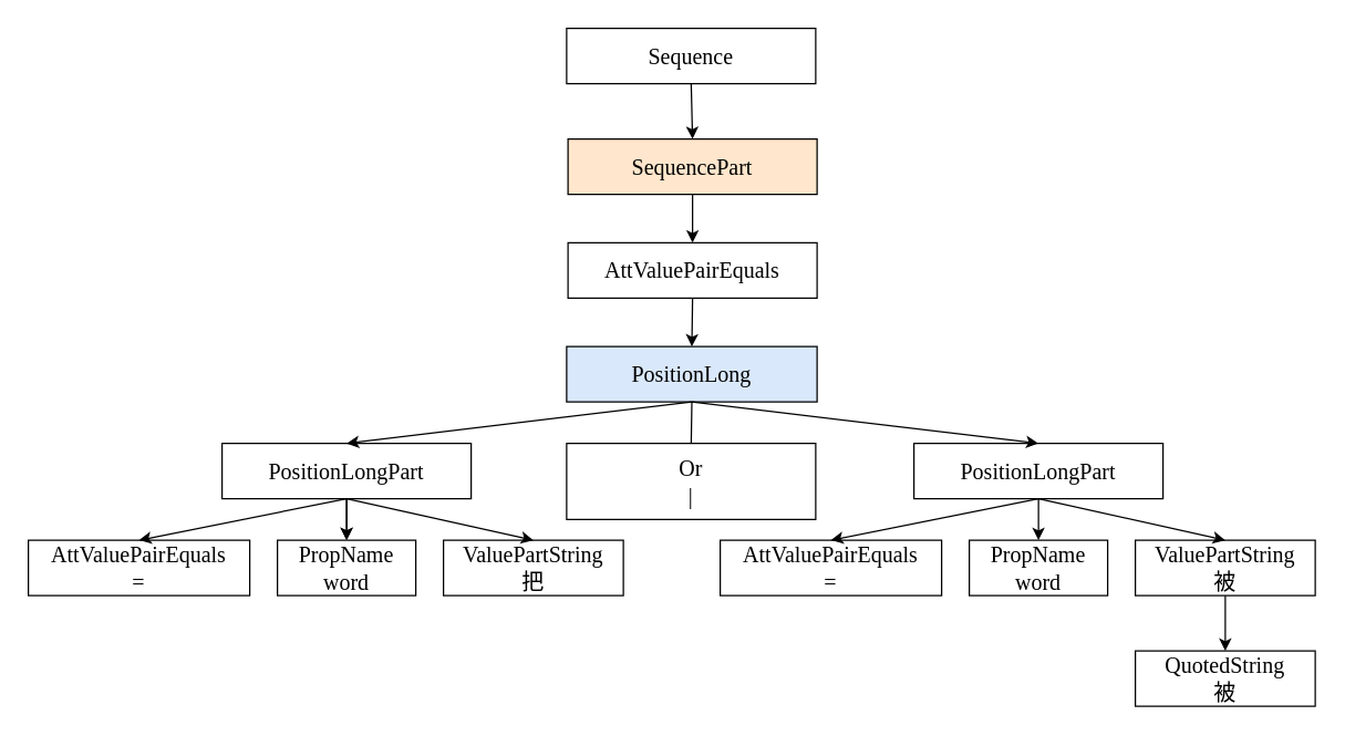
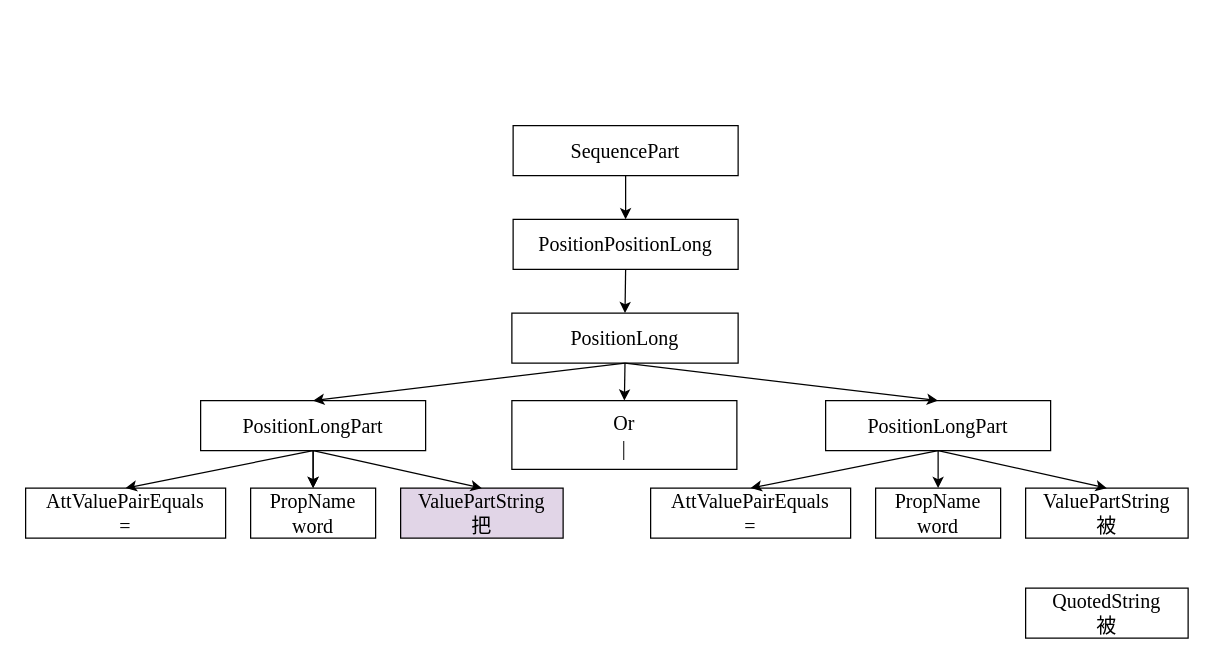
  <mxCell id="0" />
  <mxCell id="1" parent="0" />
- <mxCell id="2" value="Sequence" style="whiteSpace=wrap;html=1;rounded=0;shadow=0;labelBackgroundColor=none;strokeWidth=1;fontFamily=Verdana;fontSize=16;align=center;strokeColor=default;" parent="1" vertex="1"><mxGeometry x="409" y="20" width="180" height="40" as="geometry" /></mxCell>
- <mxCell id="3" value="SequencePart" style="whiteSpace=wrap;html=1;rounded=0;shadow=0;labelBackgroundColor=none;strokeWidth=1;fontFamily=Verdana;fontSize=16;align=center;strokeColor=default;fillColor=#ffe6cc;" parent="1" vertex="1"><mxGeometry x="410" y="100" width="180" height="40" as="geometry" /></mxCell>
- <mxCell id="4" value="AttValuePairEquals" style="whiteSpace=wrap;html=1;rounded=0;shadow=0;labelBackgroundColor=none;strokeWidth=1;fontFamily=Verdana;fontSize=16;align=center;strokeColor=default;" parent="1" vertex="1"><mxGeometry x="410" y="175" width="180" height="40" as="geometry" /></mxCell>
- <mxCell id="5" value="PositionLong" style="whiteSpace=wrap;html=1;rounded=0;shadow=0;labelBackgroundColor=none;strokeWidth=1;fontFamily=Verdana;fontSize=16;align=center;strokeColor=default;fillColor=#dae8fc;" parent="1" vertex="1"><mxGeometry x="409" y="250" width="181" height="40" as="geometry" /></mxCell>
+ <mxCell id="3" value="SequencePart" style="whiteSpace=wrap;html=1;rounded=0;shadow=0;labelBackgroundColor=none;strokeWidth=1;fontFamily=Verdana;fontSize=16;align=center;strokeColor=default;" parent="1" vertex="1"><mxGeometry x="410" y="100" width="180" height="40" as="geometry" /></mxCell>
+ <mxCell id="4" value="PositionPositionLong" style="whiteSpace=wrap;html=1;rounded=0;shadow=0;labelBackgroundColor=none;strokeWidth=1;fontFamily=Verdana;fontSize=16;align=center;strokeColor=default;" parent="1" vertex="1"><mxGeometry x="410" y="175" width="180" height="40" as="geometry" /></mxCell>
+ <mxCell id="5" value="PositionLong" style="whiteSpace=wrap;html=1;rounded=0;shadow=0;labelBackgroundColor=none;strokeWidth=1;fontFamily=Verdana;fontSize=16;align=center;strokeColor=default;" parent="1" vertex="1"><mxGeometry x="409" y="250" width="181" height="40" as="geometry" /></mxCell>
  <mxCell id="6" value="PositionLongPart" style="whiteSpace=wrap;html=1;rounded=0;shadow=0;labelBackgroundColor=none;strokeWidth=1;fontFamily=Verdana;fontSize=16;align=center;strokeColor=default;" parent="1" vertex="1"><mxGeometry x="160" y="320" width="180" height="40" as="geometry" /></mxCell>
  <mxCell id="7" value="AttValuePairEquals&lt;br style=&quot;font-size: 16px;&quot;&gt;=" style="whiteSpace=wrap;html=1;rounded=0;shadow=0;labelBackgroundColor=none;strokeWidth=1;fontFamily=Verdana;fontSize=16;align=center;strokeColor=default;" parent="1" vertex="1"><mxGeometry x="20" y="390" width="160" height="40" as="geometry" /></mxCell>
- <mxCell id="8" value="ValuePartString&lt;br style=&quot;font-size: 16px;&quot;&gt;把" style="whiteSpace=wrap;html=1;rounded=0;shadow=0;labelBackgroundColor=none;strokeWidth=1;fontFamily=Verdana;fontSize=16;align=center;strokeColor=default;" parent="1" vertex="1"><mxGeometry x="320" y="390" width="130" height="40" as="geometry" /></mxCell>
+ <mxCell id="8" value="ValuePartString&lt;br style=&quot;font-size: 16px;&quot;&gt;把" style="whiteSpace=wrap;html=1;rounded=0;shadow=0;labelBackgroundColor=none;strokeWidth=1;fontFamily=Verdana;fontSize=16;align=center;strokeColor=default;fillColor=#e1d5e7;" parent="1" vertex="1"><mxGeometry x="320" y="390" width="130" height="40" as="geometry" /></mxCell>
  <mxCell id="9" value="Or&lt;br style=&quot;font-size: 16px;&quot;&gt;|" style="whiteSpace=wrap;html=1;rounded=0;shadow=0;labelBackgroundColor=none;strokeWidth=1;fontFamily=Verdana;fontSize=16;align=center;strokeColor=default;" parent="1" vertex="1"><mxGeometry x="409" y="320" width="180" height="55" as="geometry" /></mxCell>
- <mxCell id="10" value="" style="endArrow=classic;html=1;rounded=0;exitX=0.5;exitY=1;exitDx=0;exitDy=0;entryX=0.5;entryY=0;entryDx=0;entryDy=0;fontSize=16;strokeColor=default;" parent="1" source="2" target="3" edge="1"><mxGeometry width="50" height="50" relative="1" as="geometry"><mxPoint x="990" y="-40" as="sourcePoint" /><mxPoint x="775" y="10" as="targetPoint" /></mxGeometry></mxCell>
  <mxCell id="11" value="" style="endArrow=classic;html=1;rounded=0;exitX=0.5;exitY=1;exitDx=0;exitDy=0;entryX=0.5;entryY=0;entryDx=0;entryDy=0;fontSize=16;strokeColor=default;" parent="1" source="3" target="4" edge="1"><mxGeometry width="50" height="50" relative="1" as="geometry"><mxPoint x="775" y="120" as="sourcePoint" /><mxPoint x="625" y="170" as="targetPoint" /></mxGeometry></mxCell>
  <mxCell id="12" value="" style="endArrow=classic;html=1;rounded=0;exitX=0.5;exitY=1;exitDx=0;exitDy=0;entryX=0.5;entryY=0;entryDx=0;entryDy=0;fontSize=16;strokeColor=default;" parent="1" source="6" target="29" edge="1"><mxGeometry width="50" height="50" relative="1" as="geometry"><mxPoint x="465" y="210" as="sourcePoint" /><mxPoint x="301" y="260" as="targetPoint" /></mxGeometry></mxCell>
  <mxCell id="13" value="" style="endArrow=classic;html=1;rounded=0;exitX=0.5;exitY=1;exitDx=0;exitDy=0;entryX=0.5;entryY=0;entryDx=0;entryDy=0;fontSize=16;strokeColor=default;" parent="1" source="6" target="8" edge="1"><mxGeometry width="50" height="50" relative="1" as="geometry"><mxPoint x="140" y="460" as="sourcePoint" /><mxPoint x="140" y="500" as="targetPoint" /></mxGeometry></mxCell>
  <mxCell id="14" value="" style="endArrow=classic;html=1;rounded=0;exitX=0.5;exitY=1;exitDx=0;exitDy=0;entryX=0.5;entryY=0;entryDx=0;entryDy=0;fontSize=16;strokeColor=default;" parent="1" source="6" target="7" edge="1"><mxGeometry width="50" height="50" relative="1" as="geometry"><mxPoint x="140" y="460" as="sourcePoint" /><mxPoint x="322" y="500" as="targetPoint" /></mxGeometry></mxCell>
  <mxCell id="15" value="" style="endArrow=classic;html=1;rounded=0;exitX=0.5;exitY=1;exitDx=0;exitDy=0;entryX=0.5;entryY=0;entryDx=0;entryDy=0;fontSize=16;strokeColor=default;" parent="1" source="4" target="5" edge="1"><mxGeometry width="50" height="50" relative="1" as="geometry"><mxPoint x="480" y="330" as="sourcePoint" /><mxPoint x="530" y="280" as="targetPoint" /></mxGeometry></mxCell>
  <mxCell id="16" value="" style="endArrow=classic;html=1;rounded=0;exitX=0.5;exitY=1;exitDx=0;exitDy=0;entryX=0.5;entryY=0;entryDx=0;entryDy=0;fontSize=16;strokeColor=default;" parent="1" source="5" target="6" edge="1"><mxGeometry width="50" height="50" relative="1" as="geometry"><mxPoint x="421" y="280" as="sourcePoint" /><mxPoint x="421" y="320" as="targetPoint" /></mxGeometry></mxCell>
- <mxCell id="17" value="" style="endArrow=none;html=1;rounded=0;exitX=0.5;exitY=1;exitDx=0;exitDy=0;entryX=0.5;entryY=0;entryDx=0;entryDy=0;fontSize=16;strokeColor=default;" parent="1" source="5" target="9" edge="1"><mxGeometry width="50" height="50" relative="1" as="geometry"><mxPoint x="421" y="360" as="sourcePoint" /><mxPoint y="420" as="targetPoint" x="180" /></mxGeometry></mxCell>
+ <mxCell id="17" value="" style="endArrow=classic;html=1;rounded=0;exitX=0.5;exitY=1;exitDx=0;exitDy=0;entryX=0.5;entryY=0;entryDx=0;entryDy=0;fontSize=16;strokeColor=default;" parent="1" source="5" target="9" edge="1"><mxGeometry width="50" height="50" relative="1" as="geometry"><mxPoint x="421" y="360" as="sourcePoint" /><mxPoint y="420" as="targetPoint" x="180" /></mxGeometry></mxCell>
  <mxCell id="18" value="PositionLongPart" style="whiteSpace=wrap;html=1;rounded=0;shadow=0;labelBackgroundColor=none;strokeWidth=1;fontFamily=Verdana;fontSize=16;align=center;strokeColor=default;" parent="1" vertex="1"><mxGeometry x="660" y="320" width="180" height="40" as="geometry" /></mxCell>
  <mxCell id="19" value="AttValuePairEquals&lt;br style=&quot;font-size: 16px;&quot;&gt;=" style="whiteSpace=wrap;html=1;rounded=0;shadow=0;labelBackgroundColor=none;strokeWidth=1;fontFamily=Verdana;fontSize=16;align=center;strokeColor=default;" parent="1" vertex="1"><mxGeometry x="520" y="390" width="160" height="40" as="geometry" /></mxCell>
  <mxCell id="20" value="PropName&lt;br style=&quot;font-size: 16px;&quot;&gt;word" style="whiteSpace=wrap;html=1;rounded=0;shadow=0;labelBackgroundColor=none;strokeWidth=1;fontFamily=Verdana;fontSize=16;align=center;strokeColor=default;" parent="1" vertex="1"><mxGeometry x="700" y="390" width="100" height="40" as="geometry" /></mxCell>
  <mxCell id="21" value="QuotedString&lt;br style=&quot;font-size: 16px;&quot;&gt;被" style="whiteSpace=wrap;html=1;rounded=0;shadow=0;labelBackgroundColor=none;strokeWidth=1;fontFamily=Verdana;fontSize=16;align=center;strokeColor=default;" parent="1" vertex="1"><mxGeometry x="820" y="470" width="130" height="40" as="geometry" /></mxCell>
  <mxCell id="22" value="ValuePartString&lt;br style=&quot;font-size: 16px;&quot;&gt;被" style="whiteSpace=wrap;html=1;rounded=0;shadow=0;labelBackgroundColor=none;strokeWidth=1;fontFamily=Verdana;fontSize=16;align=center;strokeColor=default;" parent="1" vertex="1"><mxGeometry x="820" y="390" width="130" height="40" as="geometry" /></mxCell>
  <mxCell id="23" value="" style="endArrow=classic;html=1;rounded=0;exitX=0.5;exitY=1;exitDx=0;exitDy=0;entryX=0.5;entryY=0;entryDx=0;entryDy=0;fontSize=16;strokeColor=default;" parent="1" source="18" target="20" edge="1"><mxGeometry width="50" height="50" relative="1" as="geometry"><mxPoint x="670.5" y="400" as="sourcePoint" /><mxPoint x="871.5" y="300" as="targetPoint" /></mxGeometry></mxCell>
- <mxCell id="24" value="" style="endArrow=classic;html=1;rounded=0;exitX=0.5;exitY=1;exitDx=0;exitDy=0;entryX=0.5;entryY=0;entryDx=0;entryDy=0;fontSize=16;strokeColor=default;" parent="1" source="22" target="21" edge="1"><mxGeometry width="50" height="50" relative="1" as="geometry"><mxPoint x="745" y="470" as="sourcePoint" /><mxPoint x="740" y="500" as="targetPoint" /></mxGeometry></mxCell>
  <mxCell id="25" value="" style="endArrow=classic;html=1;rounded=0;exitX=0.5;exitY=1;exitDx=0;exitDy=0;entryX=0.5;entryY=0;entryDx=0;entryDy=0;fontSize=16;strokeColor=default;" parent="1" source="18" target="22" edge="1"><mxGeometry width="50" height="50" relative="1" as="geometry"><mxPoint x="740" y="460" as="sourcePoint" /><mxPoint x="740" y="500" as="targetPoint" /></mxGeometry></mxCell>
  <mxCell id="26" value="" style="endArrow=classic;html=1;rounded=0;exitX=0.5;exitY=1;exitDx=0;exitDy=0;entryX=0.5;entryY=0;entryDx=0;entryDy=0;fontSize=16;strokeColor=default;" parent="1" source="18" target="19" edge="1"><mxGeometry width="50" height="50" relative="1" as="geometry"><mxPoint x="740" y="460" as="sourcePoint" /><mxPoint x="922" y="500" as="targetPoint" /></mxGeometry></mxCell>
  <mxCell id="27" value="" style="endArrow=classic;html=1;rounded=0;exitX=0.5;exitY=1;exitDx=0;exitDy=0;entryX=0.5;entryY=0;entryDx=0;entryDy=0;fontSize=16;strokeColor=default;" parent="1" source="5" target="18" edge="1"><mxGeometry width="50" height="50" relative="1" as="geometry"><mxPoint x="421" y="360" as="sourcePoint" /><mxPoint x="140" y="420" as="targetPoint" /></mxGeometry></mxCell>
  <mxCell id="28" value="" style="endArrow=classic;html=1;rounded=0;exitX=0.5;exitY=1;exitDx=0;exitDy=0;entryX=0.5;entryY=0;entryDx=0;entryDy=0;fontSize=16;strokeColor=default;" parent="1" source="6" target="29" edge="1"><mxGeometry width="50" height="50" relative="1" as="geometry"><mxPoint x="300" y="360" as="sourcePoint" /><mxPoint x="-60" y="490" as="targetPoint" /></mxGeometry></mxCell>
  <mxCell id="29" value="PropName&lt;br style=&quot;font-size: 16px;&quot;&gt;word" style="whiteSpace=wrap;html=1;rounded=0;shadow=0;labelBackgroundColor=none;strokeWidth=1;fontFamily=Verdana;fontSize=16;align=center;strokeColor=default;" parent="1" vertex="1"><mxGeometry x="200" y="390" width="100" height="40" as="geometry" /></mxCell>
